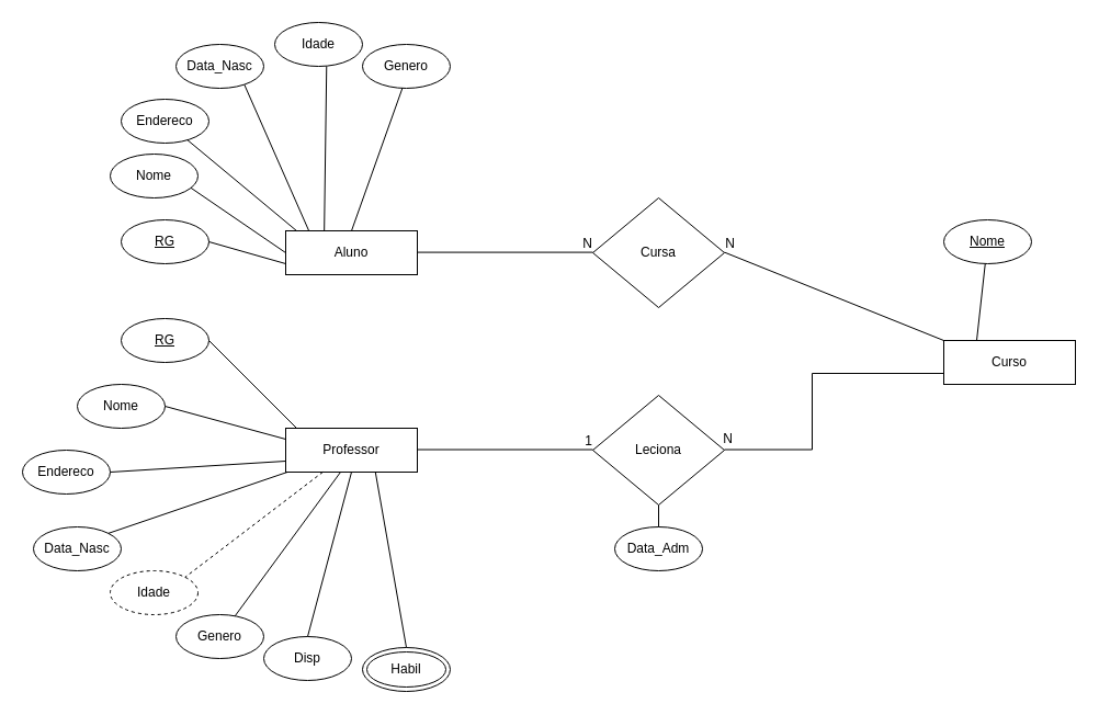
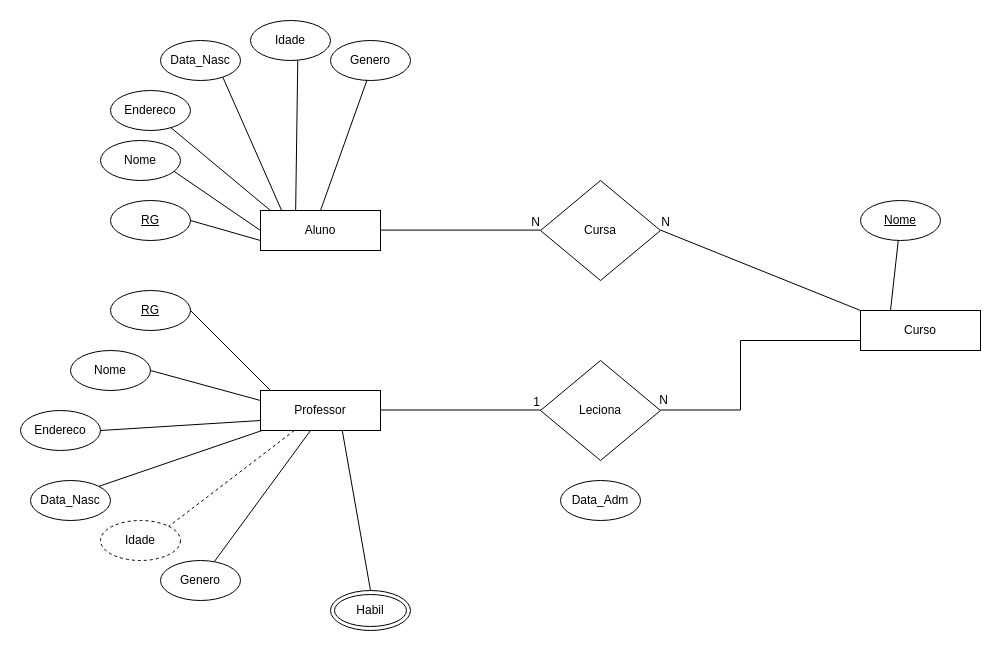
  <mxCell id="0" />
  <mxCell id="1" parent="0" />
  <mxCell id="2" value="Aluno" style="rounded=0;whiteSpace=wrap;html=1;" parent="1" vertex="1"><mxGeometry x="260" y="210" width="120" height="40" as="geometry" /></mxCell>
  <mxCell id="3" value="Cursa" style="rhombus;whiteSpace=wrap;html=1;" parent="1" vertex="1"><mxGeometry x="540" y="180" width="120" height="100" as="geometry" /></mxCell>
  <mxCell id="4" value="Leciona" style="rhombus;whiteSpace=wrap;html=1;" parent="1" vertex="1"><mxGeometry x="540" y="360" width="120" height="100" as="geometry" /></mxCell>
  <mxCell id="5" value="Professor" style="rounded=0;whiteSpace=wrap;html=1;" parent="1" vertex="1"><mxGeometry x="260" y="390" width="120" height="40" as="geometry" /></mxCell>
  <mxCell id="6" value="Curso" style="rounded=0;whiteSpace=wrap;html=1;" parent="1" vertex="1"><mxGeometry x="860" y="310" width="120" height="40" as="geometry" /></mxCell>
  <mxCell id="7" value="" style="endArrow=none;html=1;rounded=0;edgeStyle=orthogonalEdgeStyle;" parent="1" edge="1"><mxGeometry relative="1" as="geometry"><mxPoint x="380" y="409.5" as="sourcePoint" /><mxPoint x="540" y="409.5" as="targetPoint" /></mxGeometry></mxCell>
  <mxCell id="8" value="1" style="resizable=0;html=1;align=right;verticalAlign=bottom;" parent="7" connectable="0" vertex="1"><mxGeometry x="1" relative="1" as="geometry" /></mxCell>
  <mxCell id="9" value="" style="html=1;rounded=0;edgeStyle=orthogonalEdgeStyle;endArrow=none;endFill=0;" parent="1" edge="1"><mxGeometry relative="1" as="geometry"><mxPoint x="860" y="340" as="sourcePoint" /><mxPoint x="660" y="409.5" as="targetPoint" /><Array as="points"><mxPoint x="740" y="340" /><mxPoint x="740" y="410" /></Array></mxGeometry></mxCell>
  <mxCell id="10" value="N" style="resizable=0;html=1;align=right;verticalAlign=bottom;" parent="9" connectable="0" vertex="1"><mxGeometry x="1" relative="1" as="geometry"><mxPoint x="8" y="-2" as="offset" /></mxGeometry></mxCell>
  <mxCell id="11" value="" style="endArrow=none;html=1;rounded=0;edgeStyle=orthogonalEdgeStyle;" parent="1" edge="1"><mxGeometry relative="1" as="geometry"><mxPoint x="380" y="229.58" as="sourcePoint" /><mxPoint x="540" y="229.58" as="targetPoint" /></mxGeometry></mxCell>
  <mxCell id="12" value="N" style="resizable=0;html=1;align=right;verticalAlign=bottom;" parent="11" connectable="0" vertex="1"><mxGeometry x="1" relative="1" as="geometry" /></mxCell>
  <mxCell id="13" value="" style="endArrow=none;html=1;rounded=0;entryX=0;entryY=0;entryDx=0;entryDy=0;exitX=0;exitY=0;exitDx=0;exitDy=0;" parent="1" source="6" edge="1"><mxGeometry relative="1" as="geometry"><mxPoint x="820" y="229.58" as="sourcePoint" /><mxPoint x="660" y="229.58" as="targetPoint" /></mxGeometry></mxCell>
  <mxCell id="14" value="N" style="resizable=0;html=1;align=right;verticalAlign=bottom;" parent="13" connectable="0" vertex="1"><mxGeometry x="1" relative="1" as="geometry"><mxPoint x="10" y="1" as="offset" /></mxGeometry></mxCell>
  <mxCell id="15" value="Habil" style="ellipse;whiteSpace=wrap;html=1;align=center;shape=doubleEllipse;" parent="1" vertex="1"><mxGeometry x="330" y="590" width="80" height="40" as="geometry" /></mxCell>
  <mxCell id="16" value="Nome" style="ellipse;whiteSpace=wrap;html=1;align=center;" parent="1" vertex="1"><mxGeometry x="70" y="350" width="80" height="40" as="geometry" /></mxCell>
  <mxCell id="17" value="Endereco" style="ellipse;whiteSpace=wrap;html=1;align=center;" parent="1" vertex="1"><mxGeometry x="20" y="410" width="80" height="40" as="geometry" /></mxCell>
  <mxCell id="18" value="Data_Nasc" style="ellipse;whiteSpace=wrap;html=1;align=center;" parent="1" vertex="1"><mxGeometry x="30" y="480" width="80" height="40" as="geometry" /></mxCell>
  <mxCell id="19" value="Genero" style="ellipse;whiteSpace=wrap;html=1;align=center;" parent="1" vertex="1"><mxGeometry x="160" y="560" width="80" height="40" as="geometry" /></mxCell>
- <mxCell id="20" value="Disp" style="ellipse;whiteSpace=wrap;html=1;align=center;" parent="1" vertex="1"><mxGeometry x="240" y="580" width="80" height="40" as="geometry" /></mxCell>
  <mxCell id="21" value="Idade" style="ellipse;whiteSpace=wrap;html=1;align=center;dashed=1;" parent="1" vertex="1"><mxGeometry x="100" y="520" width="80" height="40" as="geometry" /></mxCell>
  <mxCell id="22" value="Data_Adm" style="ellipse;whiteSpace=wrap;html=1;align=center;" parent="1" vertex="1"><mxGeometry x="560" y="480" width="80" height="40" as="geometry" /></mxCell>
  <mxCell id="23" value="RG" style="ellipse;whiteSpace=wrap;html=1;align=center;fontStyle=4;" parent="1" vertex="1"><mxGeometry x="110" y="290" width="80" height="40" as="geometry" /></mxCell>
  <mxCell id="24" value="" style="endArrow=none;html=1;rounded=0;exitX=1;exitY=0.5;exitDx=0;exitDy=0;" parent="1" source="23" edge="1"><mxGeometry relative="1" as="geometry"><mxPoint x="-60" y="480" as="sourcePoint" /><mxPoint x="270" y="390" as="targetPoint" /></mxGeometry></mxCell>
  <mxCell id="25" value="" style="endArrow=none;html=1;rounded=0;exitX=1;exitY=0.5;exitDx=0;exitDy=0;entryX=0;entryY=0.25;entryDx=0;entryDy=0;" parent="1" source="16" target="5" edge="1"><mxGeometry relative="1" as="geometry"><mxPoint x="20" y="510" as="sourcePoint" /><mxPoint x="260" y="420" as="targetPoint" /></mxGeometry></mxCell>
  <mxCell id="26" value="" style="endArrow=none;html=1;rounded=0;entryX=1;entryY=0.5;entryDx=0;entryDy=0;exitX=0;exitY=0.75;exitDx=0;exitDy=0;" parent="1" source="5" target="17" edge="1"><mxGeometry relative="1" as="geometry"><mxPoint x="280" y="440" as="sourcePoint" /><mxPoint x="30" y="510" as="targetPoint" /></mxGeometry></mxCell>
  <mxCell id="27" value="" style="endArrow=none;html=1;rounded=0;entryX=1;entryY=0;entryDx=0;entryDy=0;" parent="1" source="5" target="18" edge="1"><mxGeometry relative="1" as="geometry"><mxPoint x="340" y="430" as="sourcePoint" /><mxPoint x="220" y="530" as="targetPoint" /></mxGeometry></mxCell>
  <mxCell id="28" value="" style="endArrow=none;html=1;rounded=0;entryX=1;entryY=0;entryDx=0;entryDy=0;dashed=1;" parent="1" source="5" target="21" edge="1"><mxGeometry relative="1" as="geometry"><mxPoint x="120" y="540" as="sourcePoint" /><mxPoint x="310" y="530" as="targetPoint" /></mxGeometry></mxCell>
  <mxCell id="29" value="" style="endArrow=none;html=1;rounded=0;" parent="1" target="19" edge="1"><mxGeometry relative="1" as="geometry"><mxPoint x="310" y="430" as="sourcePoint" /><mxPoint x="370" y="490" as="targetPoint" /></mxGeometry></mxCell>
- <mxCell id="30" value="" style="endArrow=none;html=1;rounded=0;entryX=0.5;entryY=0;entryDx=0;entryDy=0;exitX=0.5;exitY=1;exitDx=0;exitDy=0;" parent="1" source="5" target="20" edge="1"><mxGeometry relative="1" as="geometry"><mxPoint x="210" y="490" as="sourcePoint" /><mxPoint x="370" y="490" as="targetPoint" /></mxGeometry></mxCell>
  <mxCell id="31" value="" style="endArrow=none;html=1;rounded=0;entryX=0.681;entryY=0.992;entryDx=0;entryDy=0;entryPerimeter=0;exitX=0.5;exitY=0;exitDx=0;exitDy=0;" parent="1" source="15" target="5" edge="1"><mxGeometry relative="1" as="geometry"><mxPoint x="100" y="530" as="sourcePoint" /><mxPoint x="260" y="530" as="targetPoint" /></mxGeometry></mxCell>
- <mxCell id="32" value="" style="endArrow=none;html=1;rounded=0;entryX=0.5;entryY=1;entryDx=0;entryDy=0;" parent="1" source="22" edge="1" target="4"><mxGeometry relative="1" as="geometry"><mxPoint x="140" y="490" as="sourcePoint" /><mxPoint x="370" y="430" as="targetPoint" /></mxGeometry></mxCell>
  <mxCell id="33" value="RG" style="ellipse;whiteSpace=wrap;html=1;align=center;fontStyle=4;" parent="1" vertex="1"><mxGeometry x="110" y="200" width="80" height="40" as="geometry" /></mxCell>
  <mxCell id="34" value="Endereco" style="ellipse;whiteSpace=wrap;html=1;align=center;" parent="1" vertex="1"><mxGeometry x="110" y="90" width="80" height="40" as="geometry" /></mxCell>
  <mxCell id="35" value="Genero" style="ellipse;whiteSpace=wrap;html=1;align=center;" parent="1" vertex="1"><mxGeometry x="330" y="40" width="80" height="40" as="geometry" /></mxCell>
  <mxCell id="36" value="Idade" style="ellipse;whiteSpace=wrap;html=1;align=center;" parent="1" vertex="1"><mxGeometry x="250" y="20" width="80" height="40" as="geometry" /></mxCell>
  <mxCell id="37" value="Nome" style="ellipse;whiteSpace=wrap;html=1;align=center;" parent="1" vertex="1"><mxGeometry x="100" y="140" width="80" height="40" as="geometry" /></mxCell>
  <mxCell id="38" value="Data_Nasc" style="ellipse;whiteSpace=wrap;html=1;align=center;" parent="1" vertex="1"><mxGeometry x="160" y="40" width="80" height="40" as="geometry" /></mxCell>
  <mxCell id="39" value="" style="endArrow=none;html=1;rounded=0;exitX=1;exitY=0.5;exitDx=0;exitDy=0;entryX=0;entryY=0.75;entryDx=0;entryDy=0;" parent="1" source="33" target="2" edge="1"><mxGeometry relative="1" as="geometry"><mxPoint x="240" y="170" as="sourcePoint" /><mxPoint x="400" y="170" as="targetPoint" /></mxGeometry></mxCell>
  <mxCell id="40" value="" style="endArrow=none;html=1;rounded=0;exitX=0.918;exitY=0.769;exitDx=0;exitDy=0;exitPerimeter=0;entryX=0;entryY=0.5;entryDx=0;entryDy=0;" parent="1" source="37" target="2" edge="1"><mxGeometry relative="1" as="geometry"><mxPoint x="210" y="210" as="sourcePoint" /><mxPoint x="370" y="210" as="targetPoint" /></mxGeometry></mxCell>
  <mxCell id="41" value="" style="endArrow=none;html=1;rounded=0;entryX=0.083;entryY=0;entryDx=0;entryDy=0;entryPerimeter=0;" parent="1" source="34" target="2" edge="1"><mxGeometry relative="1" as="geometry"><mxPoint x="110" y="170" as="sourcePoint" /><mxPoint x="270" y="170" as="targetPoint" /></mxGeometry></mxCell>
  <mxCell id="42" value="" style="endArrow=none;html=1;rounded=0;exitX=0.779;exitY=0.917;exitDx=0;exitDy=0;exitPerimeter=0;entryX=0.177;entryY=0.006;entryDx=0;entryDy=0;entryPerimeter=0;" parent="1" source="38" target="2" edge="1"><mxGeometry relative="1" as="geometry"><mxPoint x="220" y="80" as="sourcePoint" /><mxPoint x="270" y="170" as="targetPoint" /></mxGeometry></mxCell>
  <mxCell id="43" value="" style="endArrow=none;html=1;rounded=0;entryX=0.591;entryY=0.998;entryDx=0;entryDy=0;entryPerimeter=0;exitX=0.293;exitY=-0.01;exitDx=0;exitDy=0;exitPerimeter=0;" parent="1" source="2" target="36" edge="1"><mxGeometry relative="1" as="geometry"><mxPoint x="80" y="130" as="sourcePoint" /><mxPoint x="240" y="130" as="targetPoint" /></mxGeometry></mxCell>
  <mxCell id="44" value="" style="endArrow=none;html=1;rounded=0;entryX=0.456;entryY=0.99;entryDx=0;entryDy=0;entryPerimeter=0;exitX=0.5;exitY=0;exitDx=0;exitDy=0;" parent="1" source="2" target="35" edge="1"><mxGeometry relative="1" as="geometry"><mxPoint x="160" y="90" as="sourcePoint" /><mxPoint x="320" y="90" as="targetPoint" /></mxGeometry></mxCell>
  <mxCell id="45" value="Nome" style="ellipse;whiteSpace=wrap;html=1;align=center;fontStyle=4;" parent="1" vertex="1"><mxGeometry x="860" y="200" width="80" height="40" as="geometry" /></mxCell>
  <mxCell id="46" value="" style="endArrow=none;html=1;rounded=0;exitX=0.25;exitY=0;exitDx=0;exitDy=0;" parent="1" source="6" target="45" edge="1"><mxGeometry relative="1" as="geometry"><mxPoint x="680" y="220" as="sourcePoint" /><mxPoint x="840" y="220" as="targetPoint" /></mxGeometry></mxCell>
